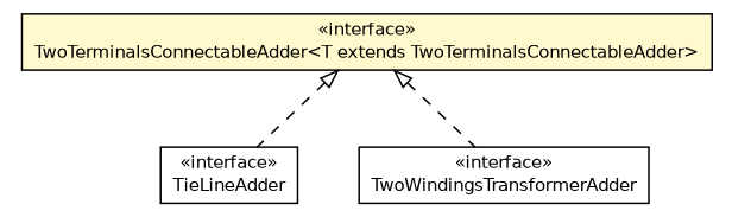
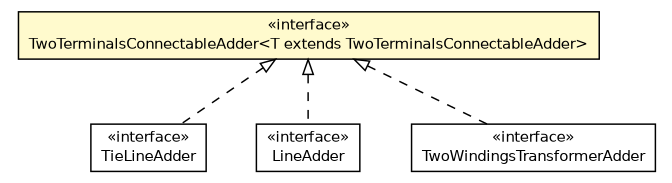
  digraph {
    nodesep=0.25
    ranksep=0.5
    node [fontcolor=black fontname=Helvetica fontsize=10.0 shape=plaintext]
    edge [arrowtail=empty dir=back fontname=Helvetica fontsize=10 headport=p labelfontname=Helvetica labelfontsize=10 style=dashed tailport=p]
    n1 [label=<<table title="eu.itesla_project.iidm.network.TieLineAdder" border="0" cellborder="1" cellspacing="0" cellpadding="2" port="p" href="./TieLineAdder.html"> 		<tr><td><table border="0" cellspacing="0" cellpadding="1"> <tr><td align="center" balign="center"> &#171;interface&#187; </td></tr> <tr><td align="center" balign="center"> TieLineAdder </td></tr> 		</table></td></tr> 		</table>>]
    n2 [label=<<table title="eu.itesla_project.iidm.network.TwoTerminalsConnectableAdder" border="0" cellborder="1" cellspacing="0" cellpadding="2" port="p" bgcolor="lemonChiffon" href="./TwoTerminalsConnectableAdder.html"> 		<tr><td><table border="0" cellspacing="0" cellpadding="1"> <tr><td align="center" balign="center"> &#171;interface&#187; </td></tr> <tr><td align="center" balign="center"> TwoTerminalsConnectableAdder&lt;T extends TwoTerminalsConnectableAdder&gt; </td></tr> 		</table></td></tr> 		</table>>]
+   n3 [label=<<table title="eu.itesla_project.iidm.network.LineAdder" border="0" cellborder="1" cellspacing="0" cellpadding="2" port="p" href="./LineAdder.html"> 		<tr><td><table border="0" cellspacing="0" cellpadding="1"> <tr><td align="center" balign="center"> &#171;interface&#187; </td></tr> <tr><td align="center" balign="center"> LineAdder </td></tr> 		</table></td></tr> 		</table>>]
    n4 [label=<<table title="eu.itesla_project.iidm.network.TwoWindingsTransformerAdder" border="0" cellborder="1" cellspacing="0" cellpadding="2" port="p" href="./TwoWindingsTransformerAdder.html"> 		<tr><td><table border="0" cellspacing="0" cellpadding="1"> <tr><td align="center" balign="center"> &#171;interface&#187; </td></tr> <tr><td align="center" balign="center"> TwoWindingsTransformerAdder </td></tr> 		</table></td></tr> 		</table>>]
    n2 -> n1
+   n2 -> n3
    n2 -> n4
  }
